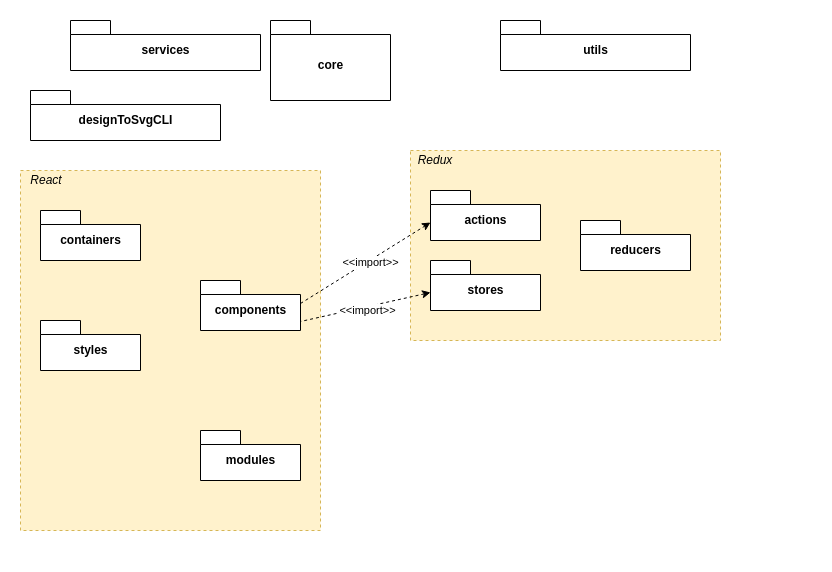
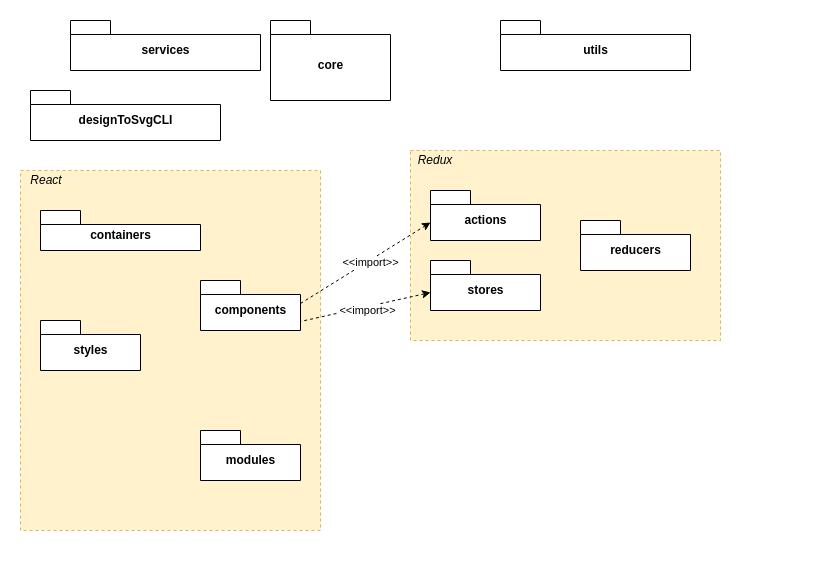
  <mxCell id="0" />
  <mxCell id="1" parent="0" />
  <mxCell id="2" value="" style="group" vertex="1" connectable="0" parent="1"><mxGeometry x="20" y="170" width="300" height="360" as="geometry" /></mxCell>
  <mxCell id="3" value="" style="rounded=0;whiteSpace=wrap;html=1;fillColor=#fff2cc;strokeColor=#d6b656;dashed=1;" vertex="1" parent="2"><mxGeometry width="300" height="360" as="geometry" /></mxCell>
  <mxCell id="4" value="React" style="text;html=1;strokeColor=none;fillColor=none;align=center;verticalAlign=middle;whiteSpace=wrap;rounded=0;dashed=1;fontStyle=2" vertex="1" parent="2"><mxGeometry width="52.174" height="20" as="geometry" /></mxCell>
  <mxCell id="5" style="edgeStyle=orthogonalEdgeStyle;rounded=0;orthogonalLoop=1;jettySize=auto;html=1;exitX=0.5;exitY=1;exitDx=0;exitDy=0;" edge="1" parent="2" source="3" target="3"><mxGeometry relative="1" as="geometry" /></mxCell>
  <mxCell id="6" value="components" style="shape=folder;fontStyle=1;spacingTop=10;tabWidth=40;tabHeight=14;tabPosition=left;html=1;" parent="2" vertex="1"><mxGeometry x="180" y="110" width="100" height="50" as="geometry" /></mxCell>
  <mxCell id="7" value="styles" style="shape=folder;fontStyle=1;spacingTop=10;tabWidth=40;tabHeight=14;tabPosition=left;html=1;" parent="2" vertex="1"><mxGeometry x="20" y="150" width="100" height="50" as="geometry" /></mxCell>
  <mxCell id="8" value="modules" style="shape=folder;fontStyle=1;spacingTop=10;tabWidth=40;tabHeight=14;tabPosition=left;html=1;" parent="2" vertex="1"><mxGeometry x="180" y="260" width="100" height="50" as="geometry" /></mxCell>
- <mxCell id="9" value="containers" style="shape=folder;fontStyle=1;spacingTop=10;tabWidth=40;tabHeight=14;tabPosition=left;html=1;" parent="2" vertex="1"><mxGeometry x="20" y="40" width="100" height="50" as="geometry" /></mxCell>
+ <mxCell id="9" value="containers" style="shape=folder;fontStyle=1;spacingTop=10;tabWidth=40;tabHeight=14;tabPosition=left;html=1;" parent="2" vertex="1"><mxGeometry x="20" y="40" width="160" height="40" as="geometry" /></mxCell>
  <mxCell id="10" value="" style="group" vertex="1" connectable="0" parent="1"><mxGeometry x="410" y="150" width="400" height="400" as="geometry" /></mxCell>
  <mxCell id="11" value="" style="rounded=0;whiteSpace=wrap;html=1;fillColor=#fff2cc;strokeColor=#d6b656;dashed=1;" vertex="1" parent="10"><mxGeometry width="310" height="190" as="geometry" /></mxCell>
  <mxCell id="12" value="&lt;i&gt;Redux&lt;/i&gt;" style="text;html=1;strokeColor=none;fillColor=none;align=center;verticalAlign=middle;whiteSpace=wrap;rounded=0;" vertex="1" parent="10"><mxGeometry width="50" height="20" as="geometry" /></mxCell>
  <mxCell id="13" value="stores" style="shape=folder;fontStyle=1;spacingTop=10;tabWidth=40;tabHeight=14;tabPosition=left;html=1;" parent="10" vertex="1"><mxGeometry x="20" y="110" width="110" height="50" as="geometry" /></mxCell>
  <mxCell id="14" value="reducers" style="shape=folder;fontStyle=1;spacingTop=10;tabWidth=40;tabHeight=14;tabPosition=left;html=1;" parent="10" vertex="1"><mxGeometry x="170" y="70" width="110" height="50" as="geometry" /></mxCell>
  <mxCell id="15" value="actions" style="shape=folder;fontStyle=1;spacingTop=10;tabWidth=40;tabHeight=14;tabPosition=left;html=1;" parent="10" vertex="1"><mxGeometry x="20" y="40" width="110" height="50" as="geometry" /></mxCell>
  <mxCell id="16" value="core" style="shape=folder;fontStyle=1;spacingTop=10;tabWidth=40;tabHeight=14;tabPosition=left;html=1;" parent="1" vertex="1"><mxGeometry x="270" y="20" width="120" height="80" as="geometry" /></mxCell>
  <mxCell id="17" value="designToSvgCLI" style="shape=folder;fontStyle=1;spacingTop=10;tabWidth=40;tabHeight=14;tabPosition=left;html=1;" parent="1" vertex="1"><mxGeometry x="30" y="90" width="190" height="50" as="geometry" /></mxCell>
  <mxCell id="18" value="services" style="shape=folder;fontStyle=1;spacingTop=10;tabWidth=40;tabHeight=14;tabPosition=left;html=1;" parent="1" vertex="1"><mxGeometry x="70" y="20" width="190" height="50" as="geometry" /></mxCell>
  <mxCell id="19" value="utils" style="shape=folder;fontStyle=1;spacingTop=10;tabWidth=40;tabHeight=14;tabPosition=left;html=1;" parent="1" vertex="1"><mxGeometry x="500" y="20" width="190" height="50" as="geometry" /></mxCell>
  <mxCell id="20" style="rounded=0;orthogonalLoop=1;jettySize=auto;html=1;exitX=0;exitY=0;exitDx=100;exitDy=23;exitPerimeter=0;entryX=0;entryY=0;entryDx=0;entryDy=32;entryPerimeter=0;dashed=1;startArrow=none;startFill=0;endArrow=classic;endFill=1;" edge="1" parent="1" source="6" target="15"><mxGeometry relative="1" as="geometry" /></mxCell>
  <mxCell id="21" value="&amp;lt;&amp;lt;import&amp;gt;&amp;gt;" style="edgeLabel;html=1;align=center;verticalAlign=middle;resizable=0;points=[];" vertex="1" connectable="0" parent="20"><mxGeometry x="0.067" y="-2" relative="1" as="geometry"><mxPoint x="-1" as="offset" /></mxGeometry></mxCell>
  <mxCell id="22" style="rounded=0;orthogonalLoop=1;jettySize=auto;html=1;exitX=0;exitY=0;exitDx=0;exitDy=32;exitPerimeter=0;entryX=0;entryY=0;entryDx=100;entryDy=41;entryPerimeter=0;dashed=1;startArrow=classic;startFill=1;endArrow=none;endFill=0;" edge="1" parent="1" source="13" target="6"><mxGeometry relative="1" as="geometry" /></mxCell>
  <mxCell id="23" value="&amp;lt;&amp;lt;import&amp;gt;&amp;gt;" style="edgeLabel;html=1;align=center;verticalAlign=middle;resizable=0;points=[];" vertex="1" connectable="0" parent="22"><mxGeometry x="-0.006" y="3" relative="1" as="geometry"><mxPoint as="offset" /></mxGeometry></mxCell>
  <mxCell id="24" style="edgeStyle=none;rounded=0;orthogonalLoop=1;jettySize=auto;html=1;exitX=0.25;exitY=1;exitDx=0;exitDy=0;exitPerimeter=0;dashed=1;startArrow=classic;startFill=1;endArrow=none;endFill=0;" edge="1" parent="1" source="16" target="16"><mxGeometry relative="1" as="geometry" /></mxCell>
